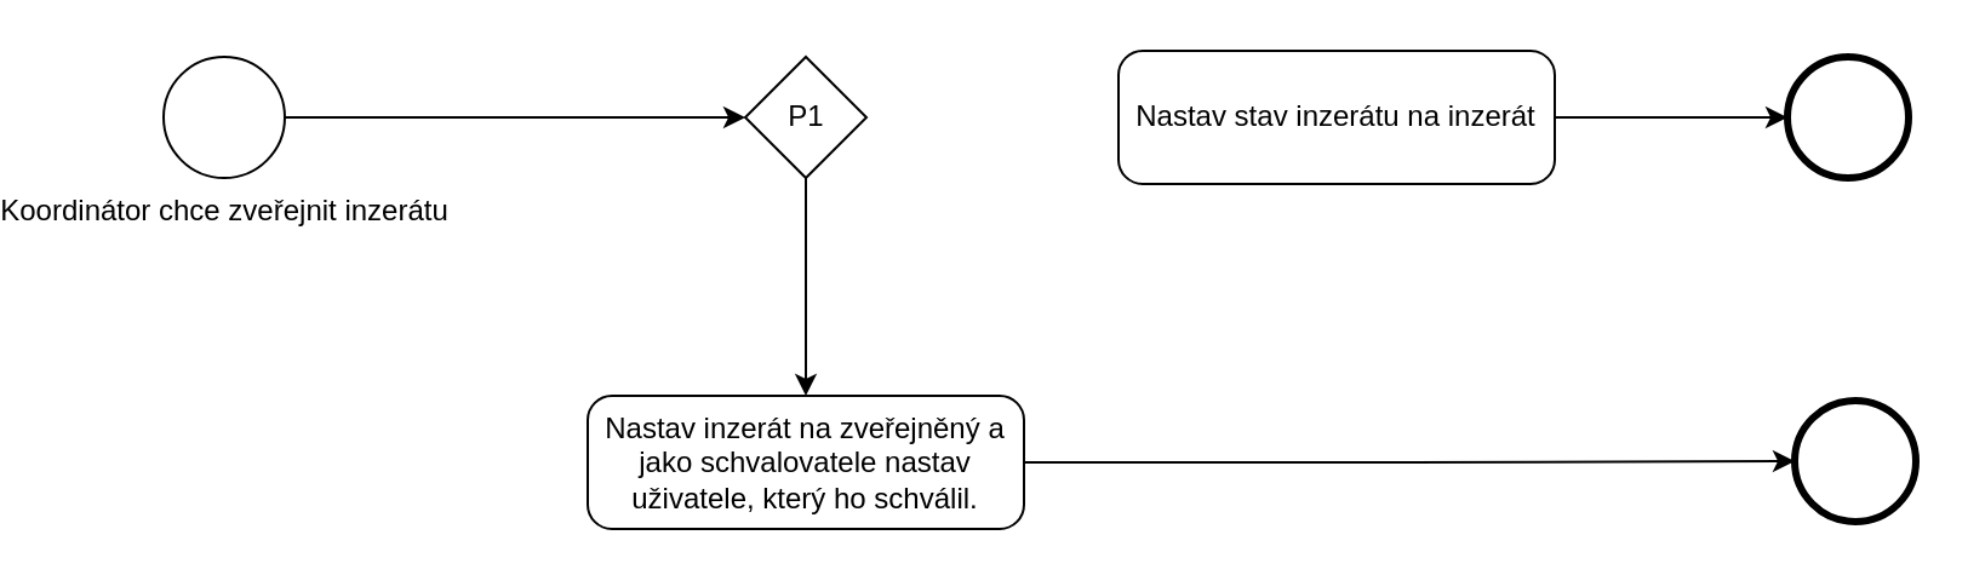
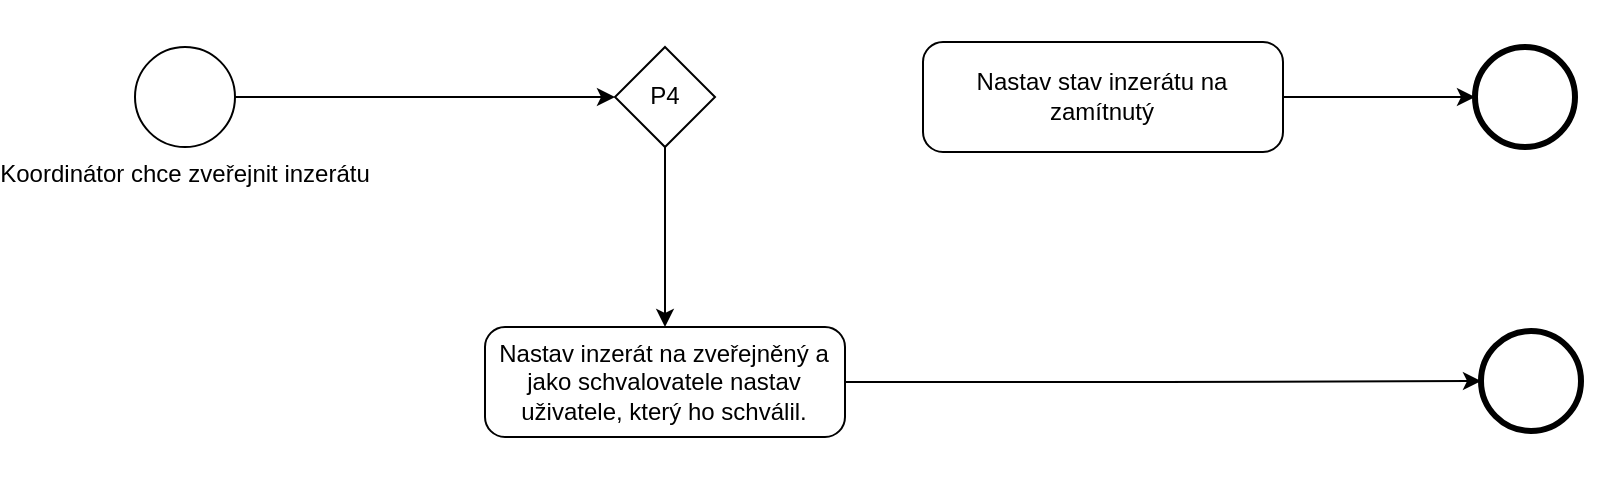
  <mxCell id="0" />
  <mxCell id="1" parent="0" />
  <mxCell id="2" style="edgeStyle=orthogonalEdgeStyle;rounded=0;orthogonalLoop=1;jettySize=auto;html=1;exitX=1;exitY=0.5;exitDx=0;exitDy=0;exitPerimeter=0;entryX=0;entryY=0.5;entryDx=0;entryDy=0;entryPerimeter=0;" parent="1" source="3" target="5" edge="1"><mxGeometry relative="1" as="geometry"><mxPoint x="300" y="48" as="targetPoint" /></mxGeometry></mxCell>
  <mxCell id="3" value="Koordinátor chce zveřejnit inzerátu" style="points=[[0.145,0.145,0],[0.5,0,0],[0.855,0.145,0],[1,0.5,0],[0.855,0.855,0],[0.5,1,0],[0.145,0.855,0],[0,0.5,0]];shape=mxgraph.bpmn.event;html=1;verticalLabelPosition=bottom;labelBackgroundColor=#ffffff;verticalAlign=top;align=center;perimeter=ellipsePerimeter;outlineConnect=0;aspect=fixed;outline=standard;symbol=general;" parent="1" vertex="1"><mxGeometry x="20" y="23" width="50" height="50" as="geometry" /></mxCell>
  <mxCell id="4" style="edgeStyle=orthogonalEdgeStyle;rounded=0;orthogonalLoop=1;jettySize=auto;html=1;exitX=0.5;exitY=1;exitDx=0;exitDy=0;exitPerimeter=0;entryX=0.5;entryY=0;entryDx=0;entryDy=0;entryPerimeter=0;" parent="1" source="5" target="10" edge="1"><mxGeometry relative="1" as="geometry" /></mxCell>
- <mxCell id="5" value="P1" style="points=[[0.25,0.25,0],[0.5,0,0],[0.75,0.25,0],[1,0.5,0],[0.75,0.75,0],[0.5,1,0],[0.25,0.75,0],[0,0.5,0]];shape=mxgraph.bpmn.gateway2;html=1;verticalLabelPosition=middle;labelBackgroundColor=#ffffff;verticalAlign=middle;align=center;perimeter=rhombusPerimeter;outlineConnect=0;outline=none;symbol=none;labelPosition=center;" parent="1" vertex="1"><mxGeometry x="260" y="23" width="50" height="50" as="geometry" /></mxCell>
+ <mxCell id="5" value="P4" style="points=[[0.25,0.25,0],[0.5,0,0],[0.75,0.25,0],[1,0.5,0],[0.75,0.75,0],[0.5,1,0],[0.25,0.75,0],[0,0.5,0]];shape=mxgraph.bpmn.gateway2;html=1;verticalLabelPosition=middle;labelBackgroundColor=#ffffff;verticalAlign=middle;align=center;perimeter=rhombusPerimeter;outlineConnect=0;outline=none;symbol=none;labelPosition=center;" parent="1" vertex="1"><mxGeometry x="260" y="23" width="50" height="50" as="geometry" /></mxCell>
  <mxCell id="6" style="edgeStyle=orthogonalEdgeStyle;rounded=0;orthogonalLoop=1;jettySize=auto;html=1;exitX=1;exitY=0.5;exitDx=0;exitDy=0;exitPerimeter=0;entryX=0;entryY=0.5;entryDx=0;entryDy=0;entryPerimeter=0;" parent="1" source="7" target="8" edge="1"><mxGeometry relative="1" as="geometry" /></mxCell>
- <mxCell id="7" value="Nastav stav inzerátu na inzerát" style="points=[[0.25,0,0],[0.5,0,0],[0.75,0,0],[1,0.25,0],[1,0.5,0],[1,0.75,0],[0.75,1,0],[0.5,1,0],[0.25,1,0],[0,0.75,0],[0,0.5,0],[0,0.25,0]];shape=mxgraph.bpmn.task;whiteSpace=wrap;rectStyle=rounded;size=10;html=1;taskMarker=abstract;" parent="1" vertex="1"><mxGeometry x="414" y="20.5" width="180" height="55" as="geometry" /></mxCell>
+ <mxCell id="7" value="Nastav stav inzerátu na zamítnutý" style="points=[[0.25,0,0],[0.5,0,0],[0.75,0,0],[1,0.25,0],[1,0.5,0],[1,0.75,0],[0.75,1,0],[0.5,1,0],[0.25,1,0],[0,0.75,0],[0,0.5,0],[0,0.25,0]];shape=mxgraph.bpmn.task;whiteSpace=wrap;rectStyle=rounded;size=10;html=1;taskMarker=abstract;" parent="1" vertex="1"><mxGeometry x="414" y="20.5" width="180" height="55" as="geometry" /></mxCell>
  <mxCell id="8" value="" style="points=[[0.145,0.145,0],[0.5,0,0],[0.855,0.145,0],[1,0.5,0],[0.855,0.855,0],[0.5,1,0],[0.145,0.855,0],[0,0.5,0]];shape=mxgraph.bpmn.event;html=1;verticalLabelPosition=bottom;labelBackgroundColor=#ffffff;verticalAlign=top;align=center;perimeter=ellipsePerimeter;outlineConnect=0;aspect=fixed;outline=end;symbol=terminate2;" parent="1" vertex="1"><mxGeometry x="690" y="23" width="50" height="50" as="geometry" /></mxCell>
  <mxCell id="9" style="edgeStyle=orthogonalEdgeStyle;rounded=0;orthogonalLoop=1;jettySize=auto;html=1;exitX=1;exitY=0.5;exitDx=0;exitDy=0;exitPerimeter=0;entryX=0;entryY=0.5;entryDx=0;entryDy=0;entryPerimeter=0;" parent="1" source="10" target="12" edge="1"><mxGeometry relative="1" as="geometry" /></mxCell>
  <mxCell id="10" value="Nastav inzerát na zveřejněný a jako schvalovatele nastav uživatele, který ho schválil." style="points=[[0.25,0,0],[0.5,0,0],[0.75,0,0],[1,0.25,0],[1,0.5,0],[1,0.75,0],[0.75,1,0],[0.5,1,0],[0.25,1,0],[0,0.75,0],[0,0.5,0],[0,0.25,0]];shape=mxgraph.bpmn.task;whiteSpace=wrap;rectStyle=rounded;size=10;html=1;taskMarker=abstract;" parent="1" vertex="1"><mxGeometry x="195" y="163" width="180" height="55" as="geometry" /></mxCell>
  <mxCell id="11" style="edgeStyle=orthogonalEdgeStyle;rounded=0;orthogonalLoop=1;jettySize=auto;html=1;exitX=0.5;exitY=1;exitDx=0;exitDy=0;exitPerimeter=0;" parent="1" source="5" target="5" edge="1"><mxGeometry relative="1" as="geometry" /></mxCell>
  <mxCell id="12" value="" style="points=[[0.145,0.145,0],[0.5,0,0],[0.855,0.145,0],[1,0.5,0],[0.855,0.855,0],[0.5,1,0],[0.145,0.855,0],[0,0.5,0]];shape=mxgraph.bpmn.event;html=1;verticalLabelPosition=bottom;labelBackgroundColor=#ffffff;verticalAlign=top;align=center;perimeter=ellipsePerimeter;outlineConnect=0;aspect=fixed;outline=end;symbol=terminate2;" parent="1" vertex="1"><mxGeometry x="693" y="165" width="50" height="50" as="geometry" /></mxCell>
